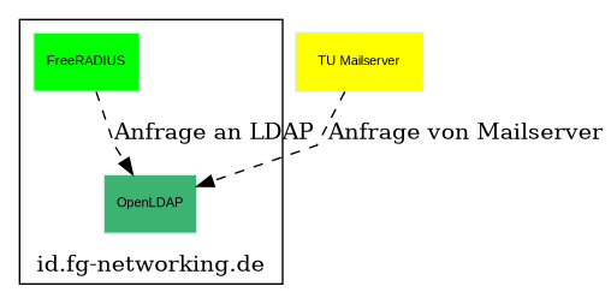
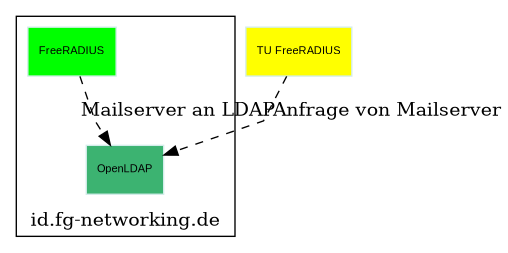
  digraph {
    compound=true
    nodesep=0.3
    rankdir=TB
    splines=compound
    node [color="#d3edea" fontname=arial fontsize=8 shape=box style=filled]
    edge [style=dashed]
    n1 [fillcolor=green label=FreeRADIUS]
    n2 [fillcolor=mediumseagreen label=OpenLDAP]
-   n3 [fillcolor=yellow label="TU Mailserver"]
+   n3 [fillcolor=yellow label="TU FreeRADIUS"]
    subgraph cluster_1 {
      label="id.fg-networking.de"
      labelloc=b
      n1
      n2
    }
-   n1 -> n2 [label="Anfrage an LDAP"]
+   n1 -> n2 [label="Mailserver an LDAP"]
    n3 -> n2 [label="Anfrage von Mailserver"]
  }
